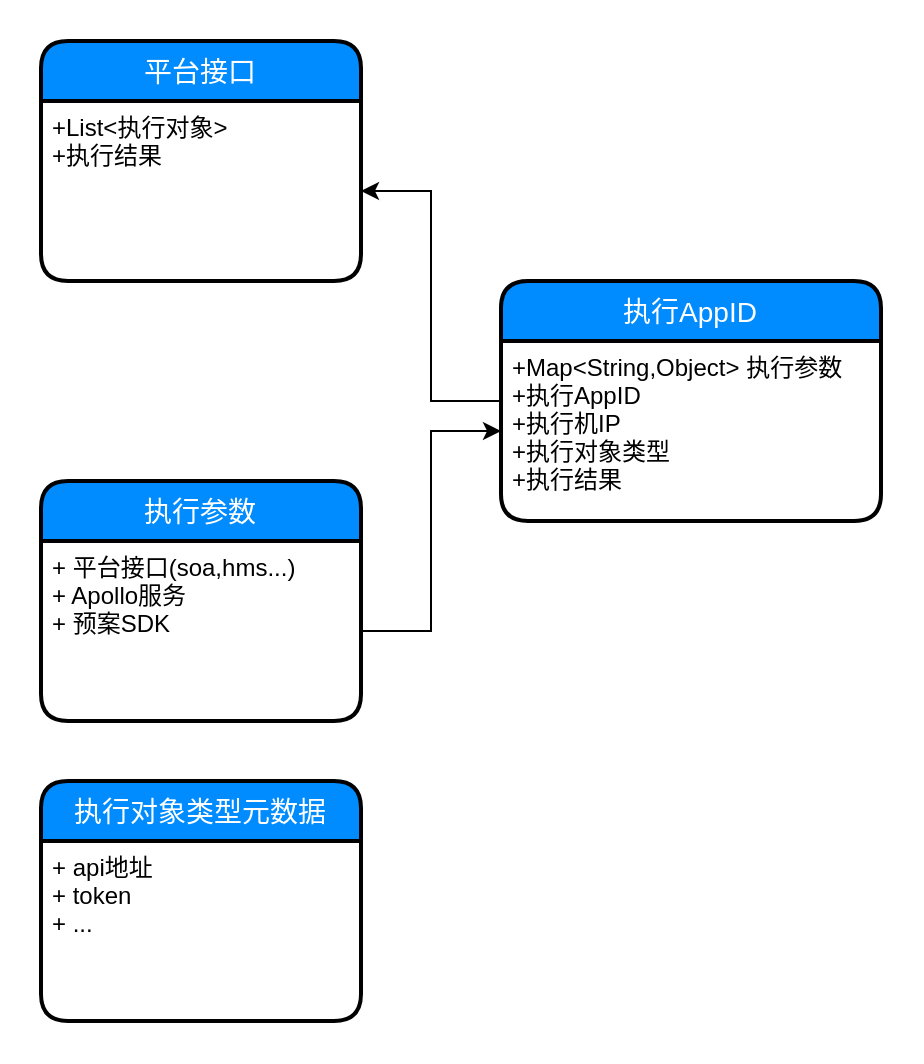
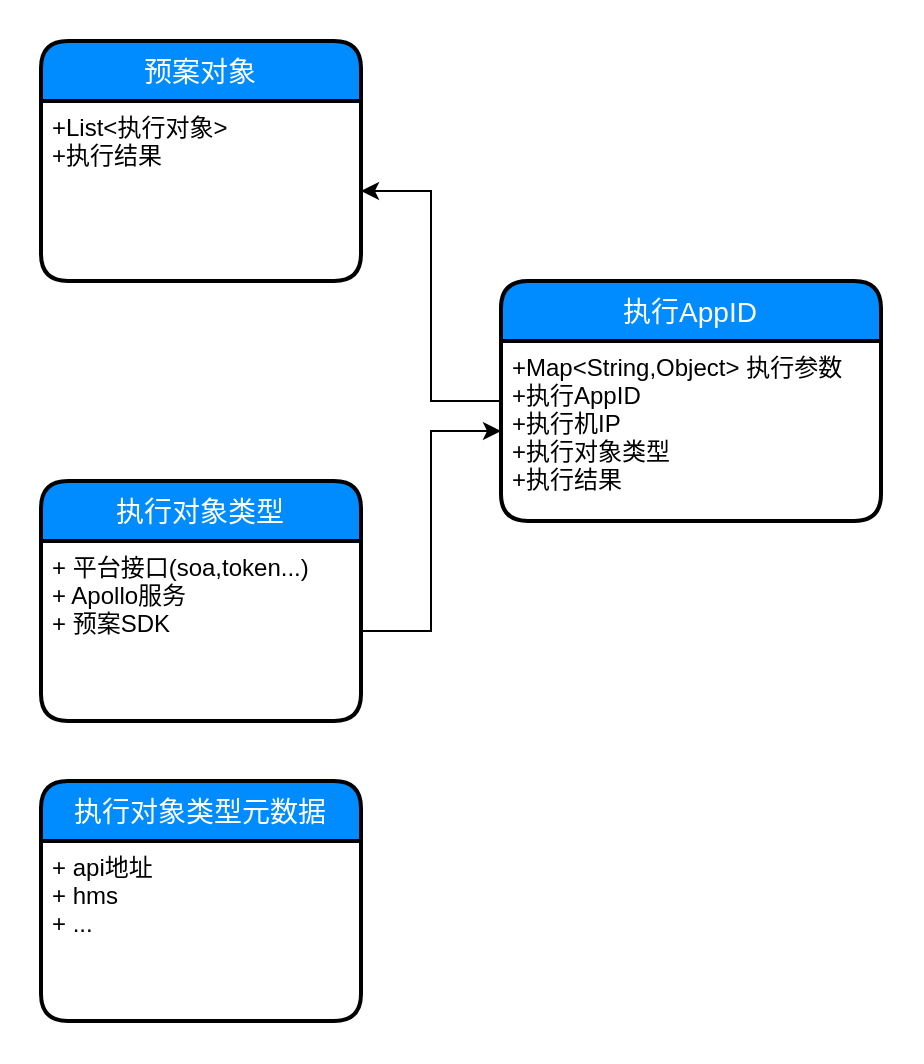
  <mxCell id="0" />
  <mxCell id="1" parent="0" />
  <mxCell id="2" value="执行对象类型元数据" style="swimlane;childLayout=stackLayout;horizontal=1;startSize=30;horizontalStack=0;fillColor=#008cff;fontColor=#FFFFFF;rounded=1;fontSize=14;fontStyle=0;strokeWidth=2;resizeParent=0;resizeLast=1;shadow=0;dashed=0;align=center;" vertex="1" parent="1"><mxGeometry x="20" y="390" width="160" height="120" as="geometry" /></mxCell>
- <mxCell id="3" value="+ api地址&#10;+ token&#10;+ ..." style="align=left;strokeColor=none;fillColor=none;spacingLeft=4;fontSize=12;verticalAlign=top;resizable=0;rotatable=0;part=1;" vertex="1" parent="2"><mxGeometry y="30" width="160" height="90" as="geometry" /></mxCell>
- <mxCell id="4" value="平台接口" style="swimlane;childLayout=stackLayout;horizontal=1;startSize=30;horizontalStack=0;fillColor=#008cff;fontColor=#FFFFFF;rounded=1;fontSize=14;fontStyle=0;strokeWidth=2;resizeParent=0;resizeLast=1;shadow=0;dashed=0;align=center;" vertex="1" parent="1"><mxGeometry x="20" y="20" width="160" height="120" as="geometry" /></mxCell>
+ <mxCell id="3" value="+ api地址&#10;+ hms&#10;+ ..." style="align=left;strokeColor=none;fillColor=none;spacingLeft=4;fontSize=12;verticalAlign=top;resizable=0;rotatable=0;part=1;" vertex="1" parent="2"><mxGeometry y="30" width="160" height="90" as="geometry" /></mxCell>
+ <mxCell id="4" value="预案对象" style="swimlane;childLayout=stackLayout;horizontal=1;startSize=30;horizontalStack=0;fillColor=#008cff;fontColor=#FFFFFF;rounded=1;fontSize=14;fontStyle=0;strokeWidth=2;resizeParent=0;resizeLast=1;shadow=0;dashed=0;align=center;" vertex="1" parent="1"><mxGeometry x="20" y="20" width="160" height="120" as="geometry" /></mxCell>
  <mxCell id="5" value="+List&lt;执行对象&gt;&#10;+执行结果&#10;" style="align=left;strokeColor=none;fillColor=none;spacingLeft=4;fontSize=12;verticalAlign=top;resizable=0;rotatable=0;part=1;" vertex="1" parent="4"><mxGeometry y="30" width="160" height="90" as="geometry" /></mxCell>
  <mxCell id="6" style="edgeStyle=orthogonalEdgeStyle;rounded=0;orthogonalLoop=1;jettySize=auto;html=1;entryX=1;entryY=0.5;entryDx=0;entryDy=0;" edge="1" parent="1" source="7" target="5"><mxGeometry relative="1" as="geometry" /></mxCell>
  <mxCell id="7" value="执行AppID" style="swimlane;childLayout=stackLayout;horizontal=1;startSize=30;horizontalStack=0;fillColor=#008cff;fontColor=#FFFFFF;rounded=1;fontSize=14;fontStyle=0;strokeWidth=2;resizeParent=0;resizeLast=1;shadow=0;dashed=0;align=center;" vertex="1" parent="1"><mxGeometry x="250" y="140" width="190" height="120" as="geometry" /></mxCell>
  <mxCell id="8" value="+Map&lt;String,Object&gt; 执行参数&#10;+执行AppID&#10;+执行机IP&#10;+执行对象类型&#10;+执行结果" style="align=left;strokeColor=none;fillColor=none;spacingLeft=4;fontSize=12;verticalAlign=top;resizable=0;rotatable=0;part=1;" vertex="1" parent="7"><mxGeometry y="30" width="190" height="90" as="geometry" /></mxCell>
- <mxCell id="9" value="执行参数" style="swimlane;childLayout=stackLayout;horizontal=1;startSize=30;horizontalStack=0;fillColor=#008cff;fontColor=#FFFFFF;rounded=1;fontSize=14;fontStyle=0;strokeWidth=2;resizeParent=0;resizeLast=1;shadow=0;dashed=0;align=center;" vertex="1" parent="1"><mxGeometry x="20" y="240" width="160" height="120" as="geometry" /></mxCell>
- <mxCell id="10" value="+ 平台接口(soa,hms...)&#10;+ Apollo服务&#10;+ 预案SDK&#10;" style="align=left;strokeColor=none;fillColor=none;spacingLeft=4;fontSize=12;verticalAlign=top;resizable=0;rotatable=0;part=1;" vertex="1" parent="9"><mxGeometry y="30" width="160" height="90" as="geometry" /></mxCell>
+ <mxCell id="9" value="执行对象类型" style="swimlane;childLayout=stackLayout;horizontal=1;startSize=30;horizontalStack=0;fillColor=#008cff;fontColor=#FFFFFF;rounded=1;fontSize=14;fontStyle=0;strokeWidth=2;resizeParent=0;resizeLast=1;shadow=0;dashed=0;align=center;" vertex="1" parent="1"><mxGeometry x="20" y="240" width="160" height="120" as="geometry" /></mxCell>
+ <mxCell id="10" value="+ 平台接口(soa,token...)&#10;+ Apollo服务&#10;+ 预案SDK&#10;" style="align=left;strokeColor=none;fillColor=none;spacingLeft=4;fontSize=12;verticalAlign=top;resizable=0;rotatable=0;part=1;" vertex="1" parent="9"><mxGeometry y="30" width="160" height="90" as="geometry" /></mxCell>
  <mxCell id="11" style="edgeStyle=orthogonalEdgeStyle;rounded=0;orthogonalLoop=1;jettySize=auto;html=1;exitX=1;exitY=0.5;exitDx=0;exitDy=0;entryX=0;entryY=0.5;entryDx=0;entryDy=0;" edge="1" parent="1" source="10" target="8"><mxGeometry relative="1" as="geometry" /></mxCell>
